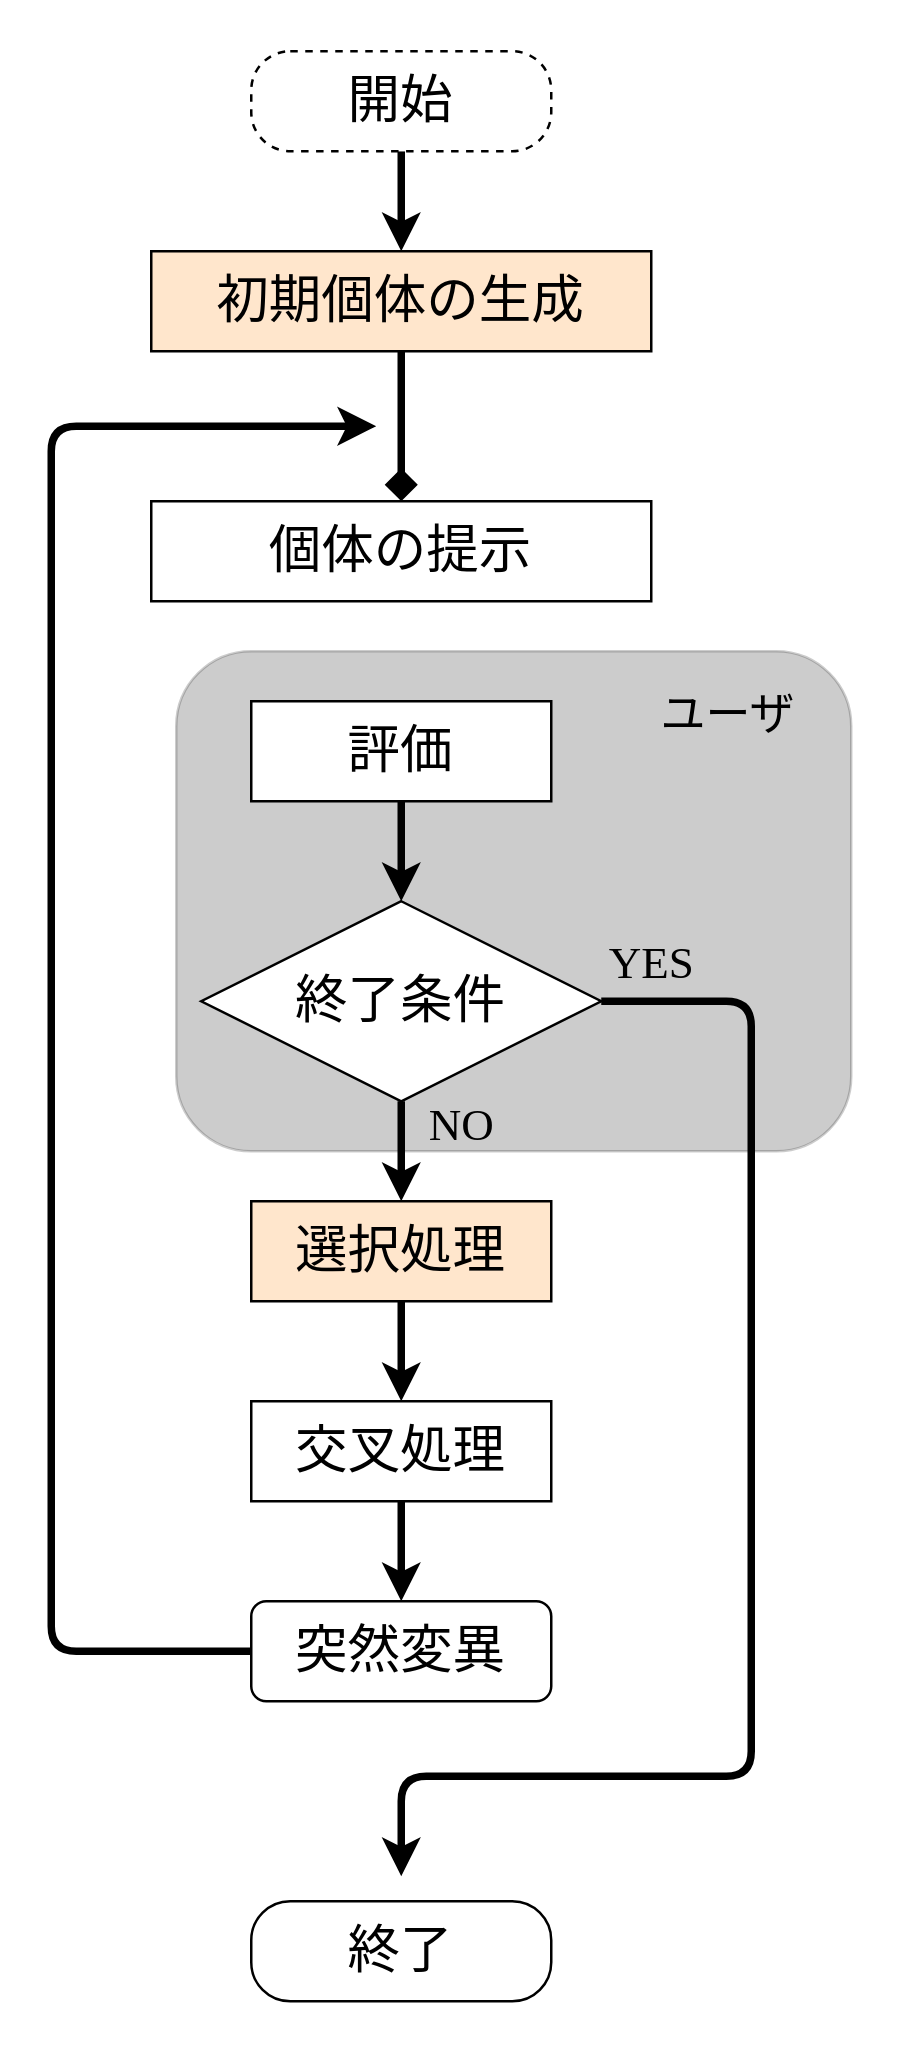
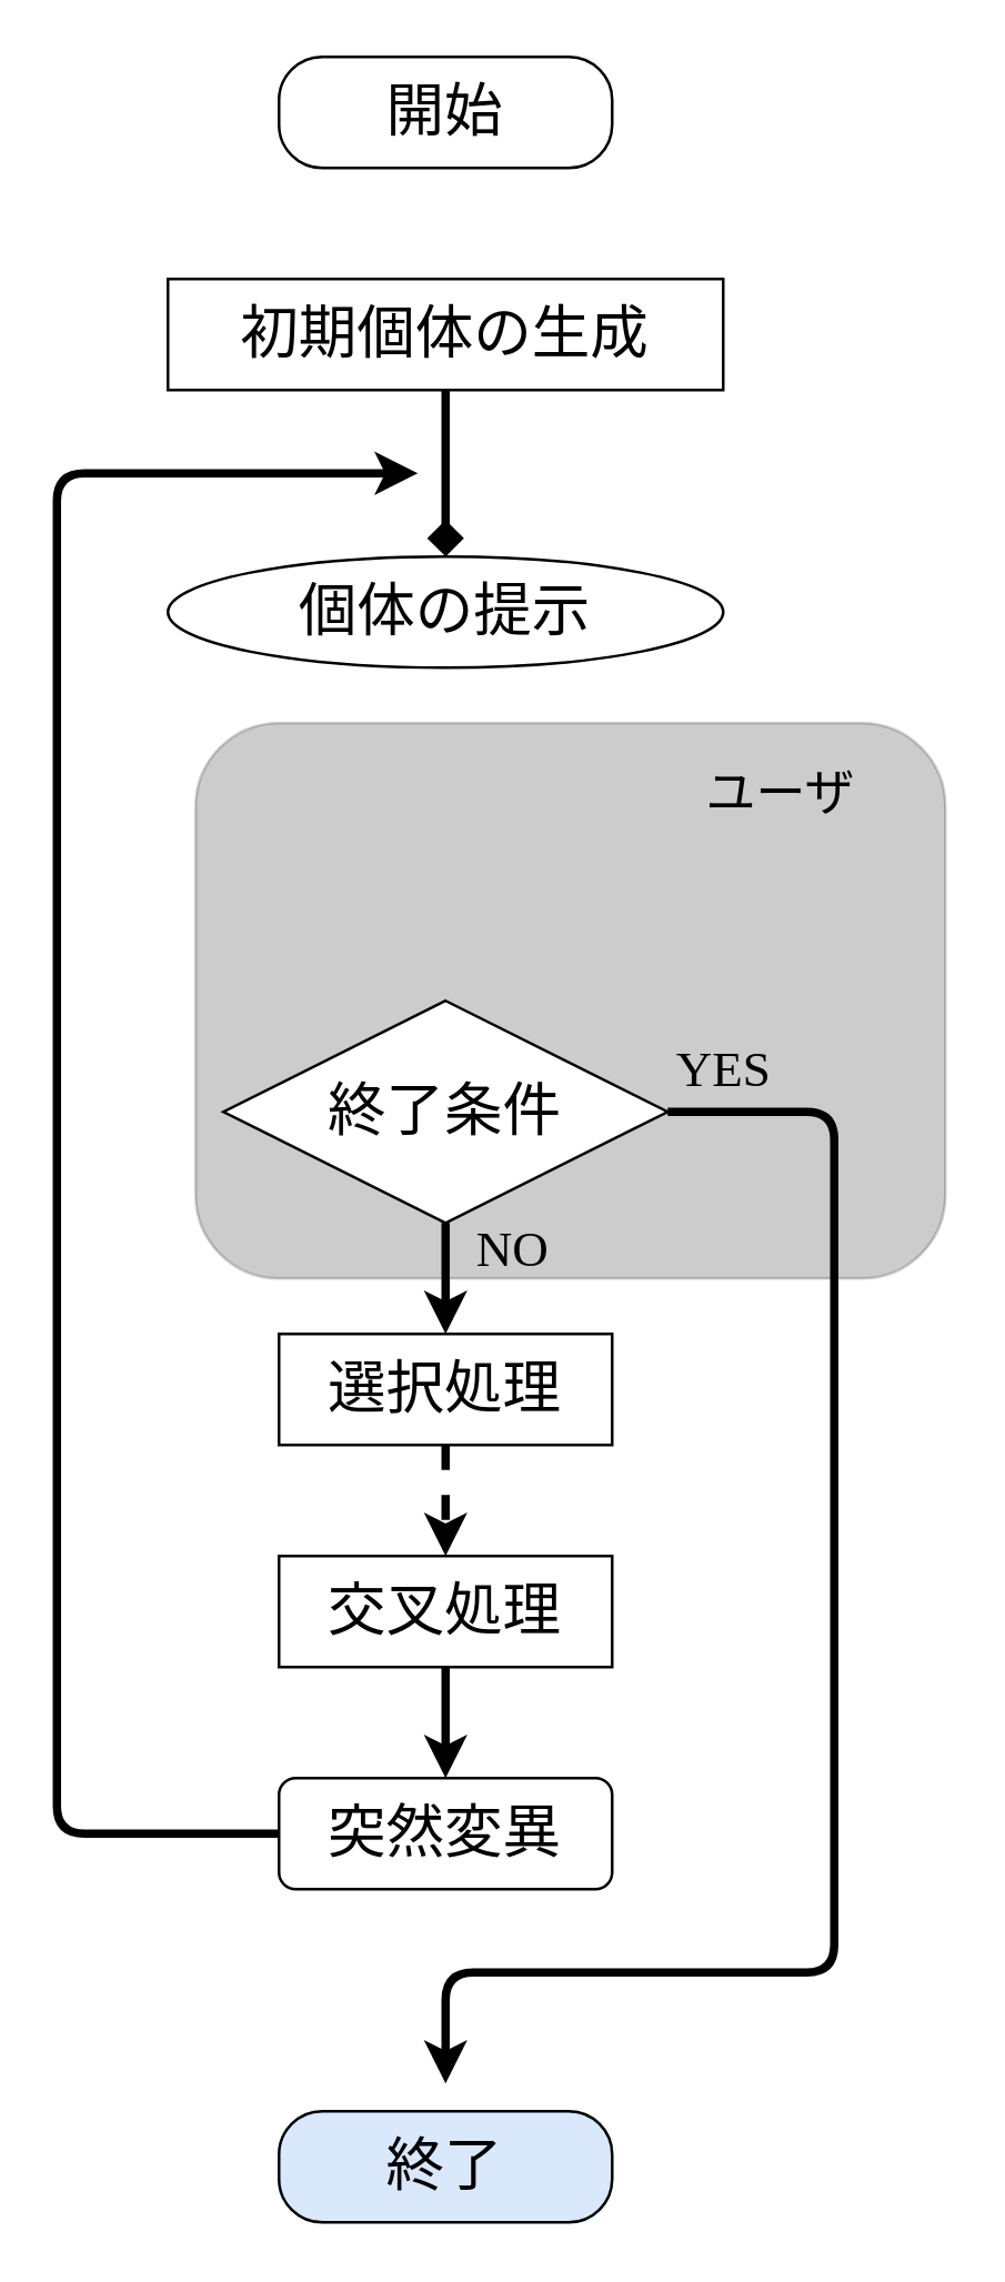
  <mxCell id="0" />
  <mxCell id="1" parent="0" />
  <mxCell id="2" value="" style="rounded=1;whiteSpace=wrap;html=1;opacity=20;fillColor=#000000;fontFamily=Noto Sans Japanese;fontSource=https%3A%2F%2Ffonts.googleapis.com%2Fcss%3Ffamily%3DNoto%2BSans%2BJapanese;" parent="1" vertex="1"><mxGeometry x="70" y="260" width="270" height="200" as="geometry" /></mxCell>
- <mxCell id="3" style="edgeStyle=none;html=1;exitX=0.5;exitY=1;exitDx=0;exitDy=0;entryX=0.5;entryY=0;entryDx=0;entryDy=0;fontSize=21;strokeWidth=3;fontFamily=Noto Sans Japanese;fontSource=https%3A%2F%2Ffonts.googleapis.com%2Fcss%3Ffamily%3DNoto%2BSans%2BJapanese;" parent="1" source="4" target="6" edge="1"><mxGeometry relative="1" as="geometry" /></mxCell>
- <mxCell id="4" value="開始" style="whiteSpace=wrap;html=1;rounded=1;arcSize=39;fontSize=21;fontFamily=Noto Sans Japanese;fontSource=https%3A%2F%2Ffonts.googleapis.com%2Fcss%3Ffamily%3DNoto%2BSans%2BJapanese;dashed=1;" parent="1" vertex="1"><mxGeometry x="100" y="20" width="120" height="40" as="geometry" /></mxCell>
+ <mxCell id="4" value="開始" style="whiteSpace=wrap;html=1;rounded=1;arcSize=39;fontSize=21;fontFamily=Noto Sans Japanese;fontSource=https%3A%2F%2Ffonts.googleapis.com%2Fcss%3Ffamily%3DNoto%2BSans%2BJapanese;" parent="1" vertex="1"><mxGeometry x="100" y="20" width="120" height="40" as="geometry" /></mxCell>
  <mxCell id="5" style="edgeStyle=none;html=1;exitX=0.5;exitY=1;exitDx=0;exitDy=0;strokeWidth=3;entryX=0.5;entryY=0;entryDx=0;entryDy=0;fontFamily=Noto Sans Japanese;fontSource=https%3A%2F%2Ffonts.googleapis.com%2Fcss%3Ffamily%3DNoto%2BSans%2BJapanese;endArrow=diamond;" parent="1" source="6" target="21" edge="1"><mxGeometry relative="1" as="geometry"><mxPoint x="160" y="170" as="targetPoint" /></mxGeometry></mxCell>
- <mxCell id="6" value="初期個体の生成" style="whiteSpace=wrap;html=1;fontSize=21;fontFamily=Noto Sans Japanese;fontSource=https%3A%2F%2Ffonts.googleapis.com%2Fcss%3Ffamily%3DNoto%2BSans%2BJapanese;fillColor=#ffe6cc;" parent="1" vertex="1"><mxGeometry x="60" y="100" width="200" height="40" as="geometry" /></mxCell>
+ <mxCell id="6" value="初期個体の生成" style="whiteSpace=wrap;html=1;fontSize=21;fontFamily=Noto Sans Japanese;fontSource=https%3A%2F%2Ffonts.googleapis.com%2Fcss%3Ffamily%3DNoto%2BSans%2BJapanese;" parent="1" vertex="1"><mxGeometry x="60" y="100" width="200" height="40" as="geometry" /></mxCell>
  <mxCell id="7" style="edgeStyle=none;jumpStyle=arc;html=1;exitX=1;exitY=0.5;exitDx=0;exitDy=0;fontSize=21;strokeWidth=3;fontFamily=Noto Sans Japanese;fontSource=https%3A%2F%2Ffonts.googleapis.com%2Fcss%3Ffamily%3DNoto%2BSans%2BJapanese;" parent="1" source="9" edge="1"><mxGeometry relative="1" as="geometry"><mxPoint x="160" y="750" as="targetPoint" /><Array as="points"><mxPoint x="300" y="400" /><mxPoint x="300" y="710" /><mxPoint x="160" y="710" /></Array></mxGeometry></mxCell>
  <mxCell id="8" style="edgeStyle=none;html=1;exitX=0.5;exitY=1;exitDx=0;exitDy=0;entryX=0.5;entryY=0;entryDx=0;entryDy=0;strokeWidth=3;fontFamily=Noto Sans Japanese;fontSource=https%3A%2F%2Ffonts.googleapis.com%2Fcss%3Ffamily%3DNoto%2BSans%2BJapanese;" parent="1" source="9" target="13" edge="1"><mxGeometry relative="1" as="geometry" /></mxCell>
  <mxCell id="9" value="終了条件" style="rhombus;whiteSpace=wrap;html=1;fontSize=21;fontFamily=Noto Sans Japanese;fontSource=https%3A%2F%2Ffonts.googleapis.com%2Fcss%3Ffamily%3DNoto%2BSans%2BJapanese;" parent="1" vertex="1"><mxGeometry x="80" y="360" width="160" height="80" as="geometry" /></mxCell>
- <mxCell id="10" style="edgeStyle=none;html=1;exitX=0.5;exitY=1;exitDx=0;exitDy=0;entryX=0.5;entryY=0;entryDx=0;entryDy=0;strokeWidth=3;fontFamily=Noto Sans Japanese;fontSource=https%3A%2F%2Ffonts.googleapis.com%2Fcss%3Ffamily%3DNoto%2BSans%2BJapanese;" parent="1" source="11" target="9" edge="1"><mxGeometry relative="1" as="geometry" /></mxCell>
- <mxCell id="11" value="評価" style="whiteSpace=wrap;html=1;fontSize=21;fontFamily=Noto Sans Japanese;fontSource=https%3A%2F%2Ffonts.googleapis.com%2Fcss%3Ffamily%3DNoto%2BSans%2BJapanese;" parent="1" vertex="1"><mxGeometry x="100" y="280" width="120" height="40" as="geometry" /></mxCell>
- <mxCell id="12" style="edgeStyle=none;html=1;exitX=0.5;exitY=1;exitDx=0;exitDy=0;entryX=0.5;entryY=0;entryDx=0;entryDy=0;fontSize=21;strokeWidth=3;fontFamily=Noto Sans Japanese;fontSource=https%3A%2F%2Ffonts.googleapis.com%2Fcss%3Ffamily%3DNoto%2BSans%2BJapanese;" parent="1" source="13" target="15" edge="1"><mxGeometry relative="1" as="geometry" /></mxCell>
- <mxCell id="13" value="選択処理" style="whiteSpace=wrap;html=1;fontSize=21;fontFamily=Noto Sans Japanese;fontSource=https%3A%2F%2Ffonts.googleapis.com%2Fcss%3Ffamily%3DNoto%2BSans%2BJapanese;fillColor=#ffe6cc;" parent="1" vertex="1"><mxGeometry x="100" y="480" width="120" height="40" as="geometry" /></mxCell>
+ <mxCell id="12" style="edgeStyle=none;html=1;exitX=0.5;exitY=1;exitDx=0;exitDy=0;entryX=0.5;entryY=0;entryDx=0;entryDy=0;fontSize=21;strokeWidth=3;fontFamily=Noto Sans Japanese;fontSource=https%3A%2F%2Ffonts.googleapis.com%2Fcss%3Ffamily%3DNoto%2BSans%2BJapanese;dashed=1;" parent="1" source="13" target="15" edge="1"><mxGeometry relative="1" as="geometry" /></mxCell>
+ <mxCell id="13" value="選択処理" style="whiteSpace=wrap;html=1;fontSize=21;fontFamily=Noto Sans Japanese;fontSource=https%3A%2F%2Ffonts.googleapis.com%2Fcss%3Ffamily%3DNoto%2BSans%2BJapanese;" parent="1" vertex="1"><mxGeometry x="100" y="480" width="120" height="40" as="geometry" /></mxCell>
  <mxCell id="14" style="edgeStyle=none;html=1;exitX=0.5;exitY=1;exitDx=0;exitDy=0;entryX=0.5;entryY=0;entryDx=0;entryDy=0;fontSize=21;strokeWidth=3;fontFamily=Noto Sans Japanese;fontSource=https%3A%2F%2Ffonts.googleapis.com%2Fcss%3Ffamily%3DNoto%2BSans%2BJapanese;" parent="1" source="15" target="17" edge="1"><mxGeometry relative="1" as="geometry" /></mxCell>
  <mxCell id="15" value="交叉処理" style="whiteSpace=wrap;html=1;fontSize=21;fontFamily=Noto Sans Japanese;fontSource=https%3A%2F%2Ffonts.googleapis.com%2Fcss%3Ffamily%3DNoto%2BSans%2BJapanese;" parent="1" vertex="1"><mxGeometry x="100" y="560" width="120" height="40" as="geometry" /></mxCell>
  <mxCell id="16" style="edgeStyle=none;html=1;exitX=0;exitY=0.5;exitDx=0;exitDy=0;fontSize=21;strokeWidth=3;fontFamily=Noto Sans Japanese;fontSource=https%3A%2F%2Ffonts.googleapis.com%2Fcss%3Ffamily%3DNoto%2BSans%2BJapanese;" parent="1" source="17" edge="1"><mxGeometry relative="1" as="geometry"><Array as="points"><mxPoint x="20" y="660" /><mxPoint x="20" y="170" /></Array><mxPoint x="150" y="170" as="targetPoint" /></mxGeometry></mxCell>
  <mxCell id="17" value="突然変異" style="whiteSpace=wrap;html=1;fontSize=21;fontFamily=Noto Sans Japanese;fontSource=https%3A%2F%2Ffonts.googleapis.com%2Fcss%3Ffamily%3DNoto%2BSans%2BJapanese;rounded=1;" parent="1" vertex="1"><mxGeometry x="100" y="640" width="120" height="40" as="geometry" /></mxCell>
- <mxCell id="18" value="終了" style="whiteSpace=wrap;html=1;rounded=1;arcSize=39;fontSize=21;fontFamily=Noto Sans Japanese;fontSource=https%3A%2F%2Ffonts.googleapis.com%2Fcss%3Ffamily%3DNoto%2BSans%2BJapanese;" parent="1" vertex="1"><mxGeometry x="100" y="760" width="120" height="40" as="geometry" /></mxCell>
+ <mxCell id="18" value="終了" style="whiteSpace=wrap;html=1;rounded=1;arcSize=39;fontSize=21;fontFamily=Noto Sans Japanese;fontSource=https%3A%2F%2Ffonts.googleapis.com%2Fcss%3Ffamily%3DNoto%2BSans%2BJapanese;fillColor=#dae8fc;" parent="1" vertex="1"><mxGeometry x="100" y="760" width="120" height="40" as="geometry" /></mxCell>
  <mxCell id="19" value="NO" style="text;html=1;align=center;verticalAlign=middle;resizable=0;points=[];autosize=1;strokeColor=none;fontSize=18;fontFamily=Noto Sans Japanese;fontSource=https%3A%2F%2Ffonts.googleapis.com%2Fcss%3Ffamily%3DNoto%2BSans%2BJapanese;" parent="1" vertex="1"><mxGeometry x="164" y="435" width="40" height="30" as="geometry" /></mxCell>
  <mxCell id="20" value="YES" style="text;html=1;align=center;verticalAlign=middle;resizable=0;points=[];autosize=1;strokeColor=none;fontSize=18;fontFamily=Noto Sans Japanese;fontSource=https%3A%2F%2Ffonts.googleapis.com%2Fcss%3Ffamily%3DNoto%2BSans%2BJapanese;" parent="1" vertex="1"><mxGeometry x="235" y="370" width="50" height="30" as="geometry" /></mxCell>
- <mxCell id="21" value="個体の提示" style="whiteSpace=wrap;html=1;fontSize=21;fontFamily=Noto Sans Japanese;fontSource=https%3A%2F%2Ffonts.googleapis.com%2Fcss%3Ffamily%3DNoto%2BSans%2BJapanese;" parent="1" vertex="1"><mxGeometry x="60" y="200" width="200" height="40" as="geometry" /></mxCell>
- <mxCell id="22" value="ユーザ" style="text;html=1;strokeColor=none;fillColor=none;align=center;verticalAlign=middle;whiteSpace=wrap;rounded=0;opacity=50;fontSize=18;fontFamily=Noto Sans Japanese;fontSource=https%3A%2F%2Ffonts.googleapis.com%2Fcss%3Ffamily%3DNoto%2BSans%2BJapanese;" parent="1" vertex="1"><mxGeometry x="261" y="271" width="60" height="30" as="geometry" /></mxCell>
+ <mxCell id="21" value="個体の提示" style="ellipse;whiteSpace=wrap;html=1;fontSize=21;fontFamily=Noto Sans Japanese;fontSource=https%3A%2F%2Ffonts.googleapis.com%2Fcss%3Ffamily%3DNoto%2BSans%2BJapanese;" parent="1" vertex="1"><mxGeometry x="60" y="200" width="200" height="40" as="geometry" /></mxCell>
+ <mxCell id="22" value="ユーザ" style="text;html=1;strokeColor=none;fillColor=none;align=center;verticalAlign=middle;whiteSpace=wrap;rounded=0;opacity=50;fontSize=18;fontFamily=Noto Sans Japanese;fontSource=https%3A%2F%2Ffonts.googleapis.com%2Fcss%3Ffamily%3DNoto%2BSans%2BJapanese;" parent="1" vertex="1"><mxGeometry x="251" y="271" width="60" height="30" as="geometry" /></mxCell>
